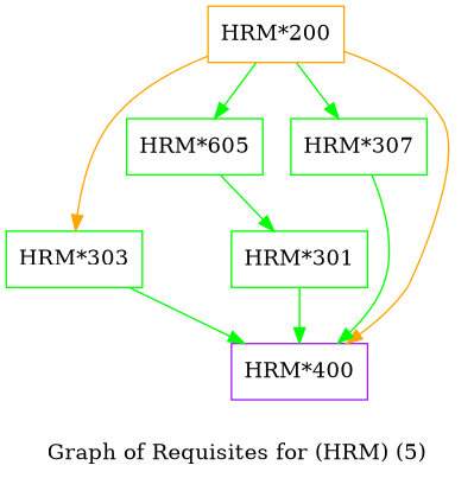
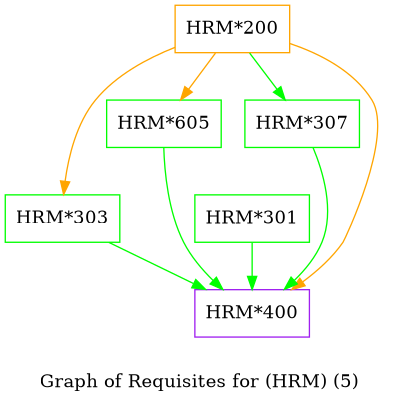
  strict digraph {
    label="Graph of Requisites for (HRM) (5)"
    node [color=green shape=box]
    edge [color=green]
    "HRM*200" [color=orange height=0.5 width=1.2083]
    "HRM*303" [height=0.5 width=1.2083]
    n3 [height=0.5 label="HRM*605" width=1.2083]
    "HRM*307" [height=0.5 width=1.2083]
    "HRM*400" [color=purple height=0.5 width=1.2083]
    "HRM*301" [height=0.5 width=1.2083]
    "HRM*200" -> "HRM*303" [color=orange]
-   "HRM*200" -> n3
+   "HRM*200" -> n3 [color=orange]
    "HRM*200" -> "HRM*307"
    "HRM*200" -> "HRM*400" [color=orange]
    "HRM*303" -> "HRM*400"
-   n3 -> "HRM*301"
+   n3 -> "HRM*400"
    "HRM*307" -> "HRM*400"
    "HRM*301" -> "HRM*400"
  }
